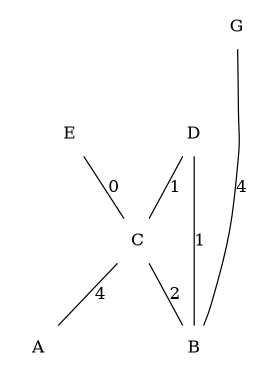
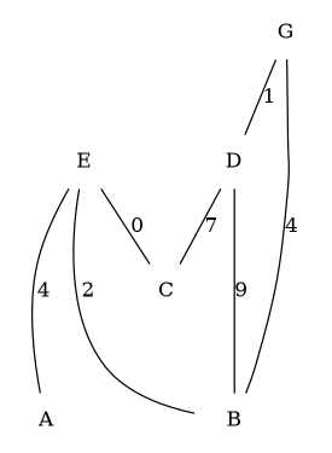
  graph {
    node [shape=none]
    C
    A
    B
    D
    E
    G
-   C -- A [label=4]
-   C -- B [label=2]
-   D -- C [label=1]
-   D -- B [label=1]
+   E -- A [label=4]
+   E -- B [label=2]
+   D -- C [label=7]
+   D -- B [label=9]
    E -- C [label=0]
    G -- B [label=4]
+   G -- D [label=1]
  }
